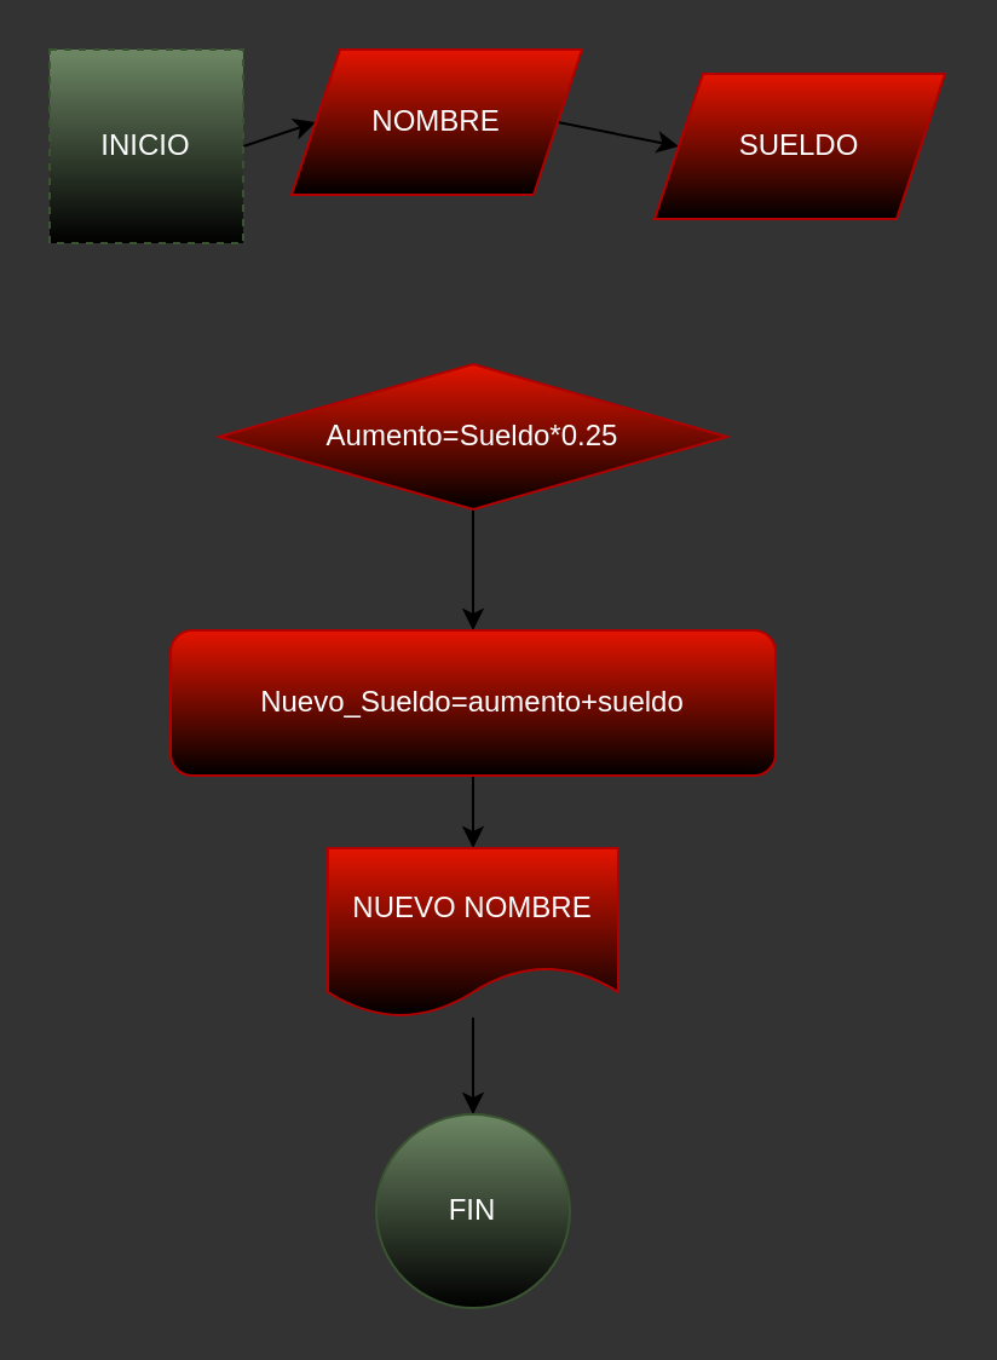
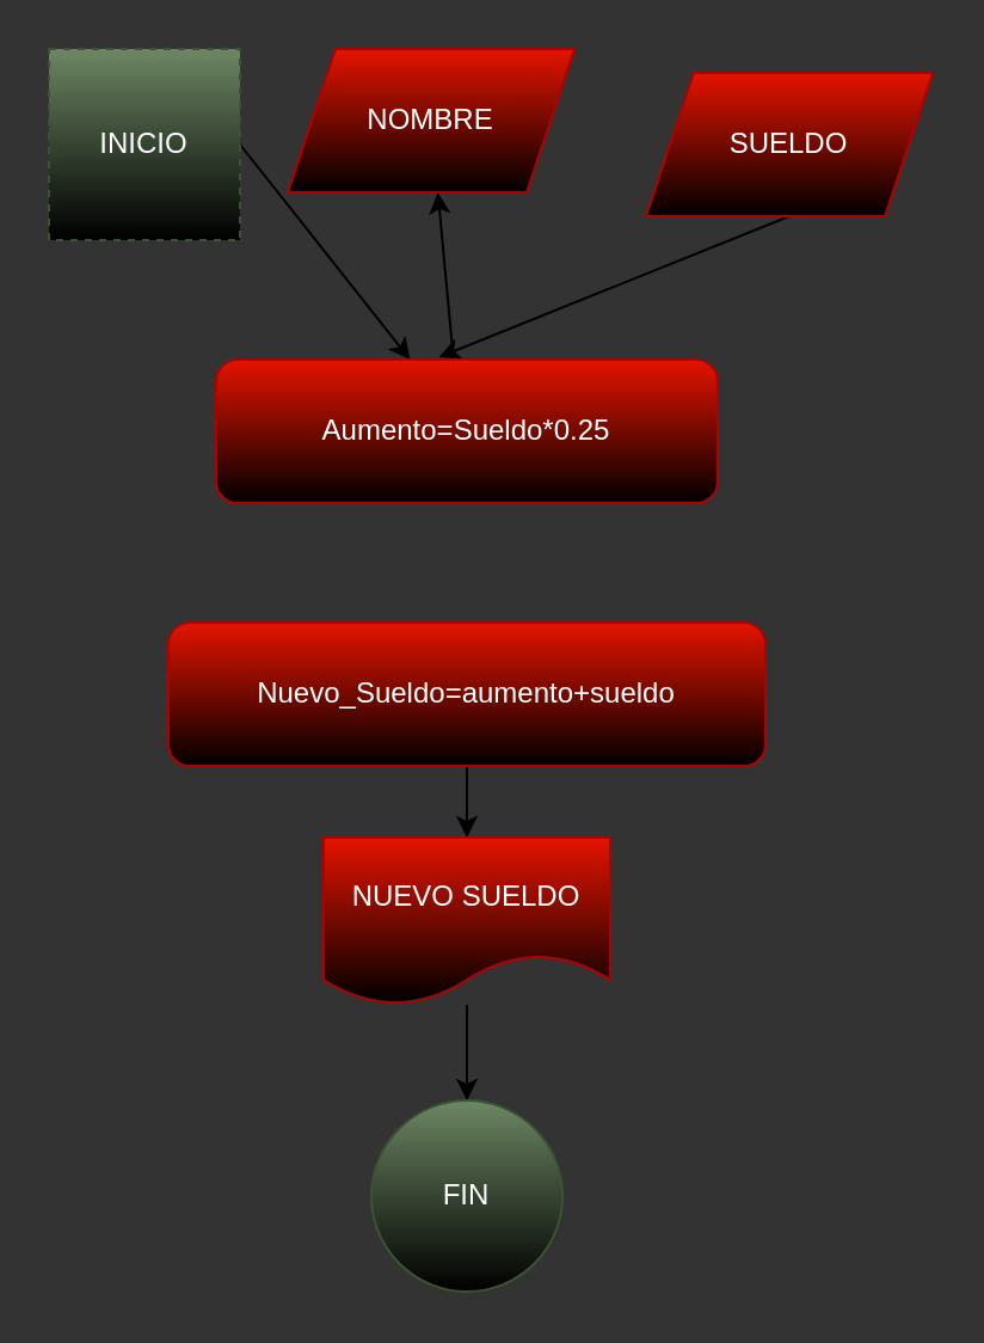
  <mxCell id="0" />
  <mxCell id="1" parent="0" />
- <mxCell id="2" style="edgeStyle=none;html=1;exitX=1;exitY=0.5;exitDx=0;exitDy=0;entryX=0;entryY=0.5;entryDx=0;entryDy=0;" edge="1" parent="1" source="3" target="5"><mxGeometry relative="1" as="geometry" /></mxCell>
+ <mxCell id="2" style="edgeStyle=none;html=1;exitX=1;exitY=0.5;exitDx=0;exitDy=0;" edge="1" parent="1" source="3" target="9"><mxGeometry relative="1" as="geometry" /></mxCell>
  <mxCell id="3" value="INICIO" style="whiteSpace=wrap;html=1;aspect=fixed;fillColor=#6d8764;strokeColor=#3A5431;fontColor=#ffffff;gradientDirection=south;gradientColor=default;dashed=1;" vertex="1" parent="1"><mxGeometry x="20" y="20" width="80" height="80" as="geometry" /></mxCell>
- <mxCell id="4" style="edgeStyle=none;html=1;exitX=1;exitY=0.5;exitDx=0;exitDy=0;entryX=0;entryY=0.5;entryDx=0;entryDy=0;" edge="1" parent="1" source="5" target="7"><mxGeometry relative="1" as="geometry" /></mxCell>
  <mxCell id="5" value="NOMBRE" style="shape=parallelogram;perimeter=parallelogramPerimeter;whiteSpace=wrap;html=1;fixedSize=1;fillColor=#e51400;fontColor=#ffffff;strokeColor=#B20000;gradientDirection=south;gradientColor=default;" vertex="1" parent="1"><mxGeometry x="120" y="20" width="120" height="60" as="geometry" /></mxCell>
+ <mxCell id="6" style="edgeStyle=none;html=1;exitX=0.5;exitY=1;exitDx=0;exitDy=0;entryX=0.444;entryY=-0.017;entryDx=0;entryDy=0;entryPerimeter=0;" edge="1" parent="1" source="7" target="9"><mxGeometry relative="1" as="geometry" /></mxCell>
  <mxCell id="7" value="SUELDO" style="shape=parallelogram;perimeter=parallelogramPerimeter;whiteSpace=wrap;html=1;fixedSize=1;fillColor=#e51400;fontColor=#ffffff;strokeColor=#B20000;gradientColor=default;gradientDirection=south;" vertex="1" parent="1"><mxGeometry x="270" y="30" width="120" height="60" as="geometry" /></mxCell>
- <mxCell id="8" style="edgeStyle=none;html=1;exitX=0.5;exitY=1;exitDx=0;exitDy=0;" edge="1" parent="1" source="9" target="11"><mxGeometry relative="1" as="geometry" /></mxCell>
- <mxCell id="9" value="Aumento=Sueldo*0.25" style="rhombus;whiteSpace=wrap;html=1;fillColor=#e51400;fontColor=#ffffff;strokeColor=#B20000;gradientColor=default;" vertex="1" parent="1"><mxGeometry x="90" y="150" width="210" height="60" as="geometry" /></mxCell>
+ <mxCell id="8" style="edgeStyle=none;html=1;exitX=0.5;exitY=1;exitDx=0;exitDy=0;" edge="1" parent="1" source="9" target="5"><mxGeometry relative="1" as="geometry" /></mxCell>
+ <mxCell id="9" value="Aumento=Sueldo*0.25" style="rounded=1;whiteSpace=wrap;html=1;fillColor=#e51400;fontColor=#ffffff;strokeColor=#B20000;gradientColor=default;" vertex="1" parent="1"><mxGeometry x="90" y="150" width="210" height="60" as="geometry" /></mxCell>
  <mxCell id="10" style="edgeStyle=none;html=1;exitX=0.5;exitY=1;exitDx=0;exitDy=0;entryX=0.5;entryY=0;entryDx=0;entryDy=0;" edge="1" parent="1" source="11" target="13"><mxGeometry relative="1" as="geometry" /></mxCell>
  <mxCell id="11" value="Nuevo_Sueldo=aumento+sueldo" style="rounded=1;whiteSpace=wrap;html=1;fillColor=#e51400;fontColor=#ffffff;strokeColor=#B20000;gradientColor=default;" vertex="1" parent="1"><mxGeometry x="70" y="260" width="250" height="60" as="geometry" /></mxCell>
  <mxCell id="12" style="edgeStyle=none;html=1;entryX=0.5;entryY=0;entryDx=0;entryDy=0;" edge="1" parent="1" source="13" target="14"><mxGeometry relative="1" as="geometry" /></mxCell>
- <mxCell id="13" value="NUEVO NOMBRE" style="shape=document;whiteSpace=wrap;html=1;boundedLbl=1;fillColor=#e51400;fontColor=#ffffff;strokeColor=#B20000;gradientColor=default;" vertex="1" parent="1"><mxGeometry x="135" y="350" width="120" height="70" as="geometry" /></mxCell>
+ <mxCell id="13" value="NUEVO SUELDO" style="shape=document;whiteSpace=wrap;html=1;boundedLbl=1;fillColor=#e51400;fontColor=#ffffff;strokeColor=#B20000;gradientColor=default;" vertex="1" parent="1"><mxGeometry x="135" y="350" width="120" height="70" as="geometry" /></mxCell>
  <mxCell id="14" value="FIN" style="ellipse;whiteSpace=wrap;html=1;aspect=fixed;fillColor=#6d8764;fontColor=#ffffff;strokeColor=#3A5431;gradientColor=default;" vertex="1" parent="1"><mxGeometry x="155" width="80" height="80" as="geometry" y="460" /></mxCell>
